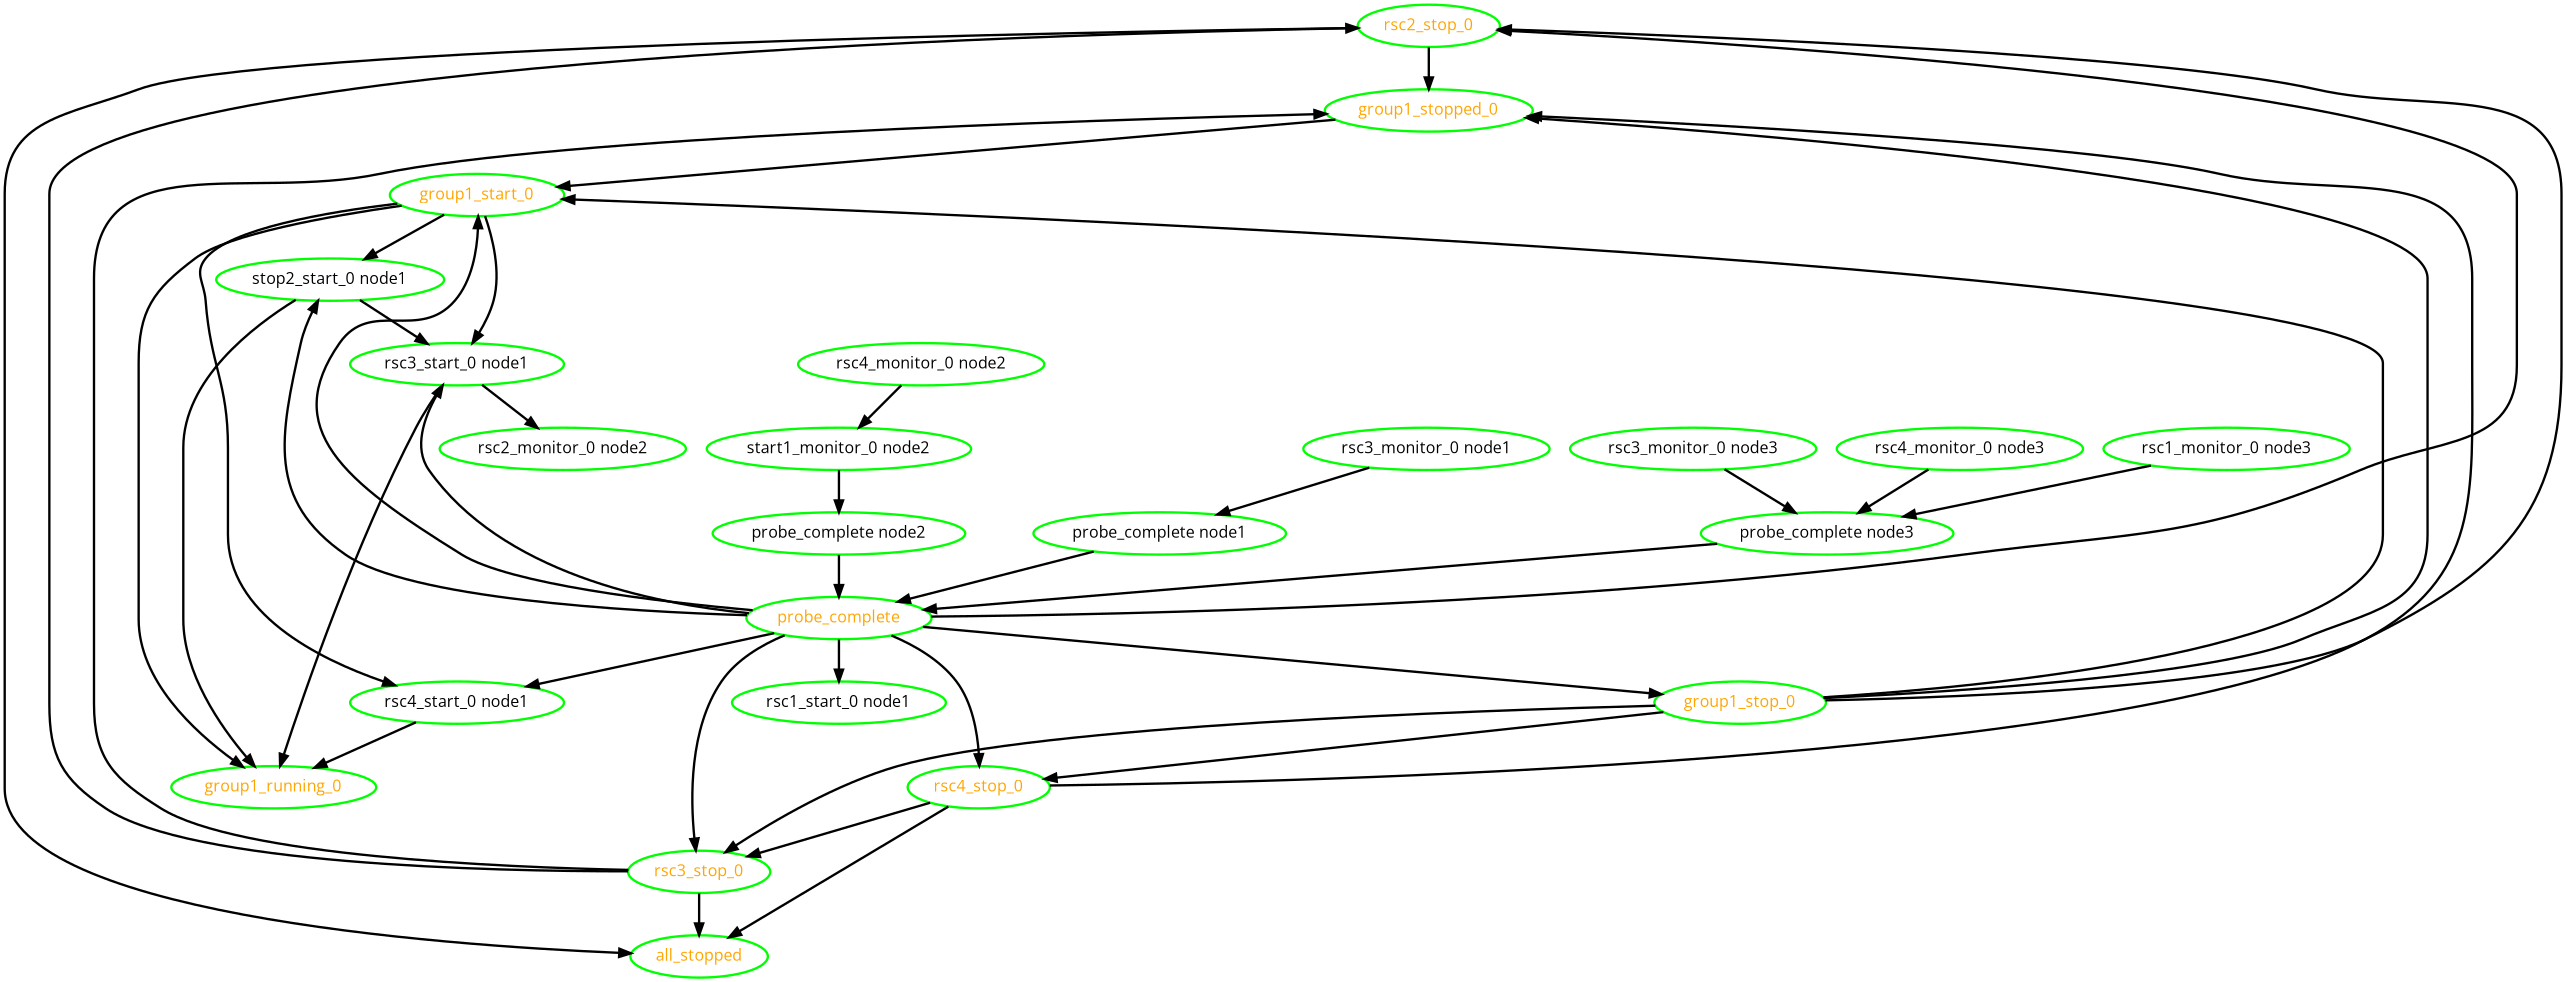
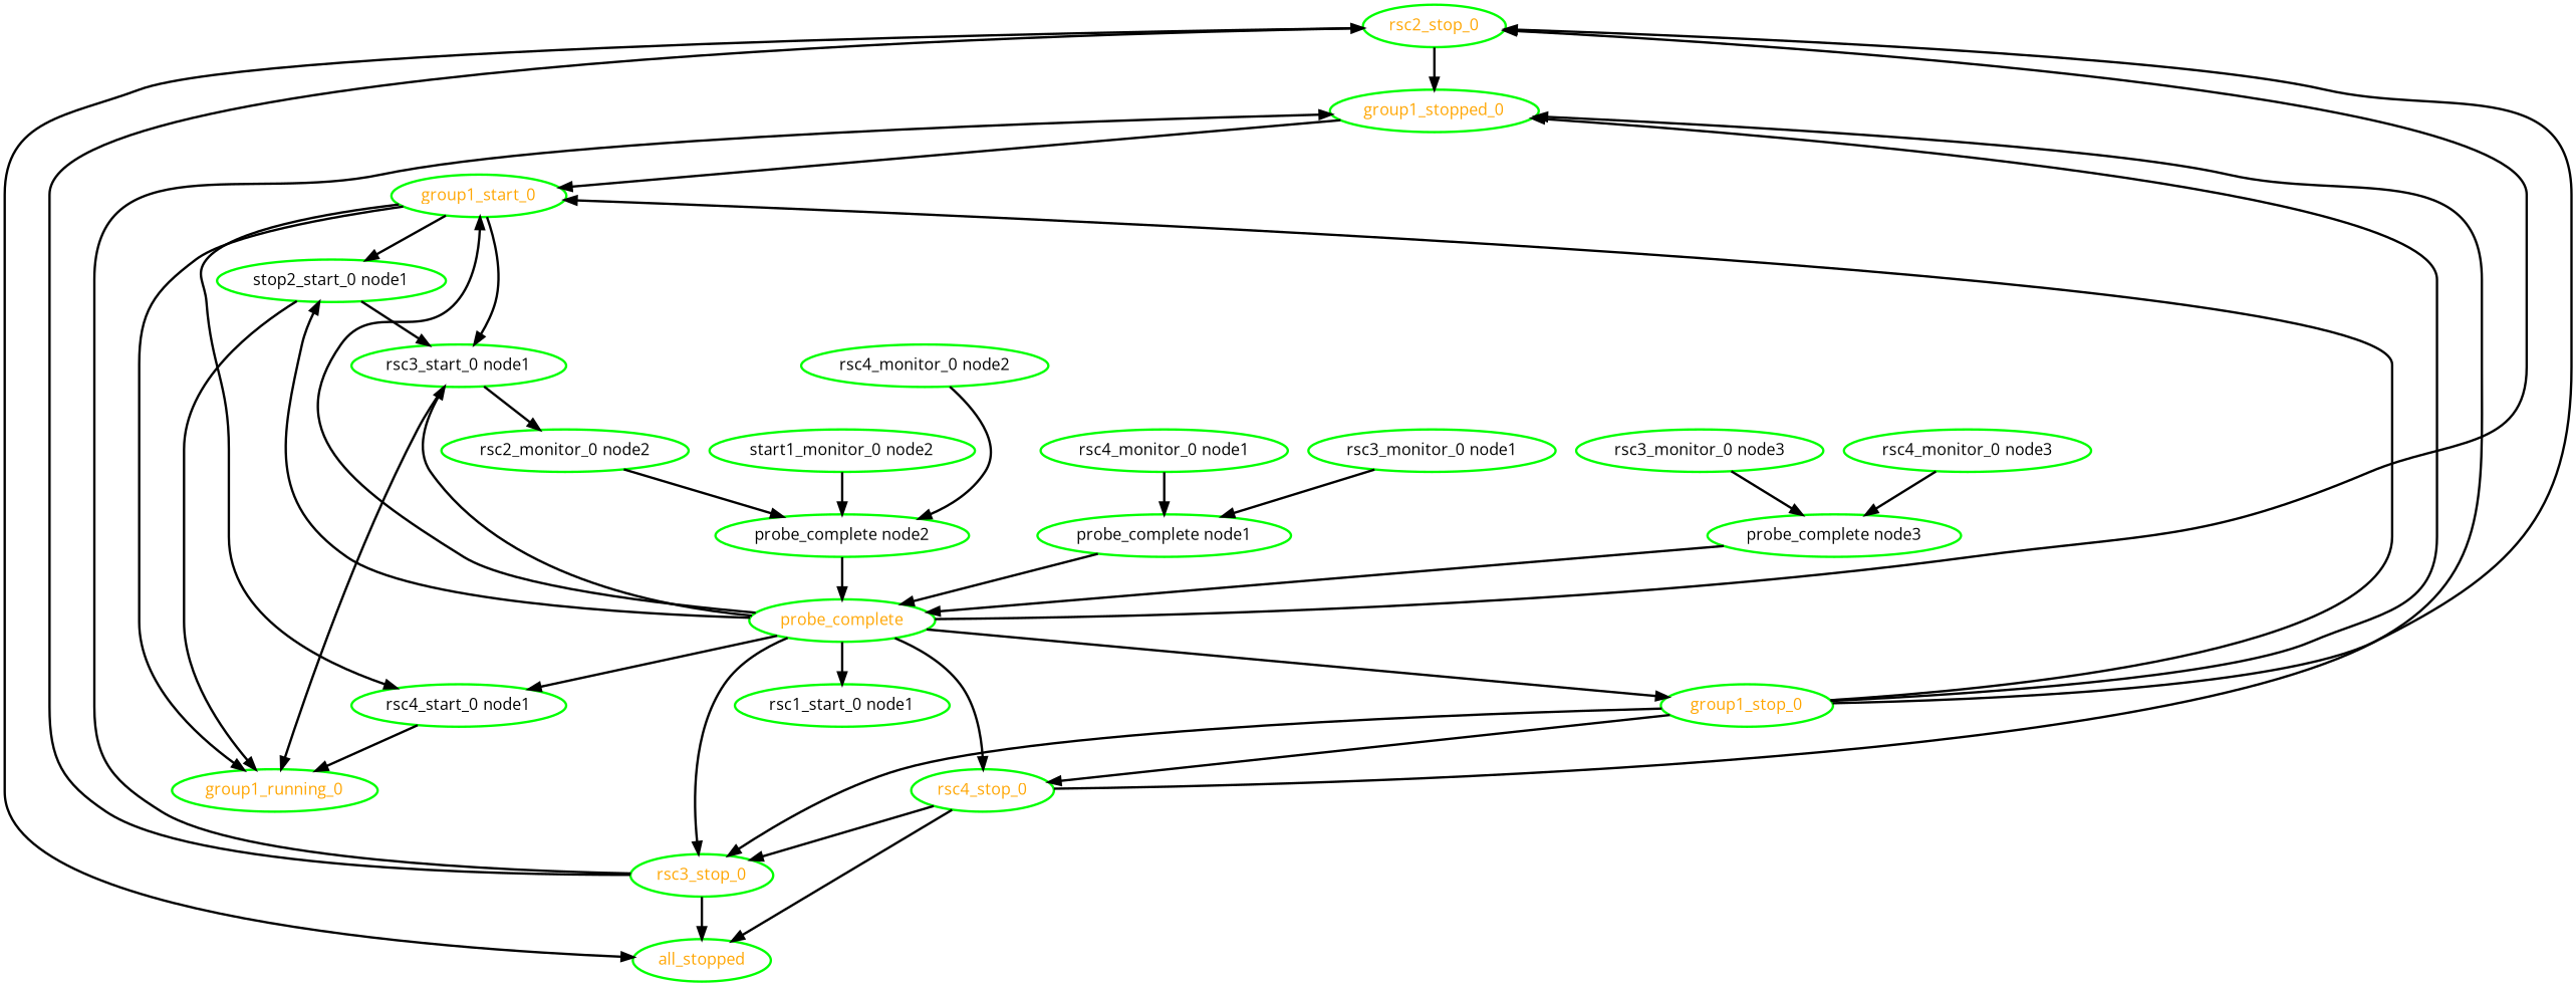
  digraph {
    fontname="Open Sans"
    node [color=green fontcolor=black fontname="Open Sans" style=bold]
    edge [fontname="Open Sans" style=bold]
    all_stopped [fontcolor=orange]
    group1_running_0 [fontcolor=orange]
    group1_start_0 [fontcolor=orange]
    n4 [label="stop2_start_0 node1"]
    "rsc3_start_0 node1"
    "rsc4_start_0 node1"
    "rsc2_monitor_0 node2"
    group1_stop_0 [fontcolor=orange]
    group1_stopped_0 [fontcolor=orange]
    rsc2_stop_0 [fontcolor=orange]
    rsc3_stop_0 [fontcolor=orange]
    rsc4_stop_0 [fontcolor=orange]
    probe_complete [fontcolor=orange]
    "probe_complete node1"
    "rsc1_start_0 node1"
    "probe_complete node2"
    "probe_complete node3"
    n18 [label="start1_monitor_0 node2"]
-   "rsc1_monitor_0 node3"
    "rsc3_monitor_0 node1"
    "rsc3_monitor_0 node3"
+   "rsc4_monitor_0 node1"
    "rsc4_monitor_0 node2"
    "rsc4_monitor_0 node3"
    group1_start_0 -> group1_running_0
    group1_start_0 -> n4
    group1_start_0 -> "rsc3_start_0 node1"
    group1_start_0 -> "rsc4_start_0 node1"
    n4 -> group1_running_0
    n4 -> "rsc3_start_0 node1"
    "rsc3_start_0 node1" -> group1_running_0
    "rsc3_start_0 node1" -> "rsc2_monitor_0 node2"
    "rsc4_start_0 node1" -> group1_running_0
+   "rsc2_monitor_0 node2" -> "probe_complete node2"
    group1_stop_0 -> group1_start_0
    group1_stop_0 -> group1_stopped_0
    group1_stop_0 -> rsc2_stop_0
    group1_stop_0 -> rsc3_stop_0
    group1_stop_0 -> rsc4_stop_0
    group1_stopped_0 -> group1_start_0
    rsc2_stop_0 -> all_stopped
    rsc2_stop_0 -> group1_stopped_0
    rsc3_stop_0 -> all_stopped
    rsc3_stop_0 -> group1_stopped_0
    rsc3_stop_0 -> rsc2_stop_0
    rsc4_stop_0 -> all_stopped
    rsc4_stop_0 -> group1_stopped_0
    rsc4_stop_0 -> rsc3_stop_0
    probe_complete -> group1_start_0
    probe_complete -> n4
    probe_complete -> "rsc3_start_0 node1"
    probe_complete -> "rsc4_start_0 node1"
    probe_complete -> group1_stop_0
    probe_complete -> rsc2_stop_0
    probe_complete -> rsc3_stop_0
    probe_complete -> rsc4_stop_0
    probe_complete -> "rsc1_start_0 node1"
    "probe_complete node1" -> probe_complete
    "probe_complete node2" -> probe_complete
    "probe_complete node3" -> probe_complete
    n18 -> "probe_complete node2"
-   "rsc1_monitor_0 node3" -> "probe_complete node3"
    "rsc3_monitor_0 node1" -> "probe_complete node1"
    "rsc3_monitor_0 node3" -> "probe_complete node3"
-   "rsc4_monitor_0 node2" -> n18
+   "rsc4_monitor_0 node1" -> "probe_complete node1"
+   "rsc4_monitor_0 node2" -> "probe_complete node2"
    "rsc4_monitor_0 node3" -> "probe_complete node3"
  }
